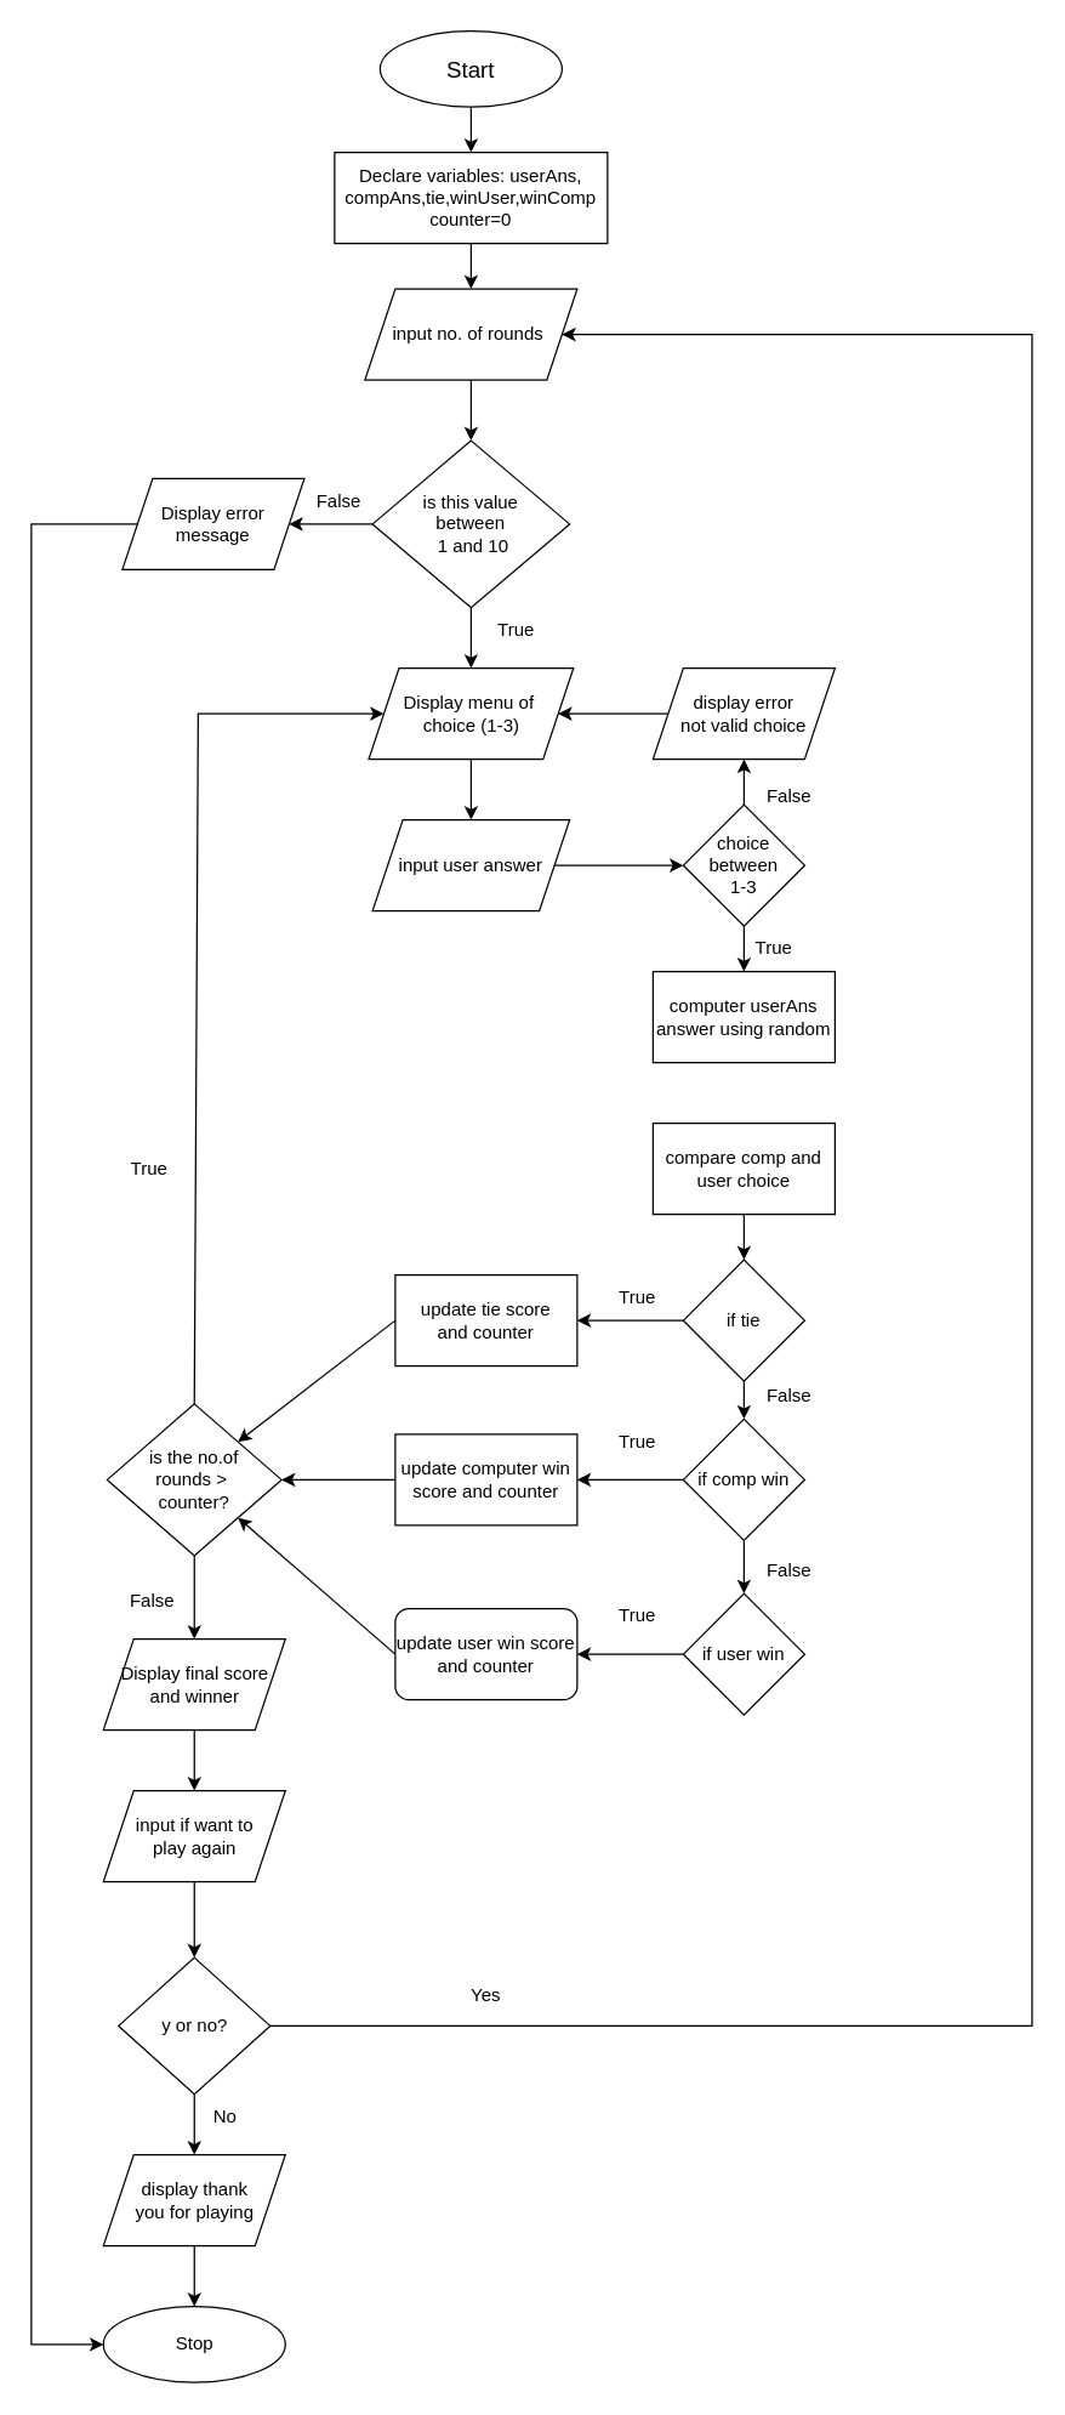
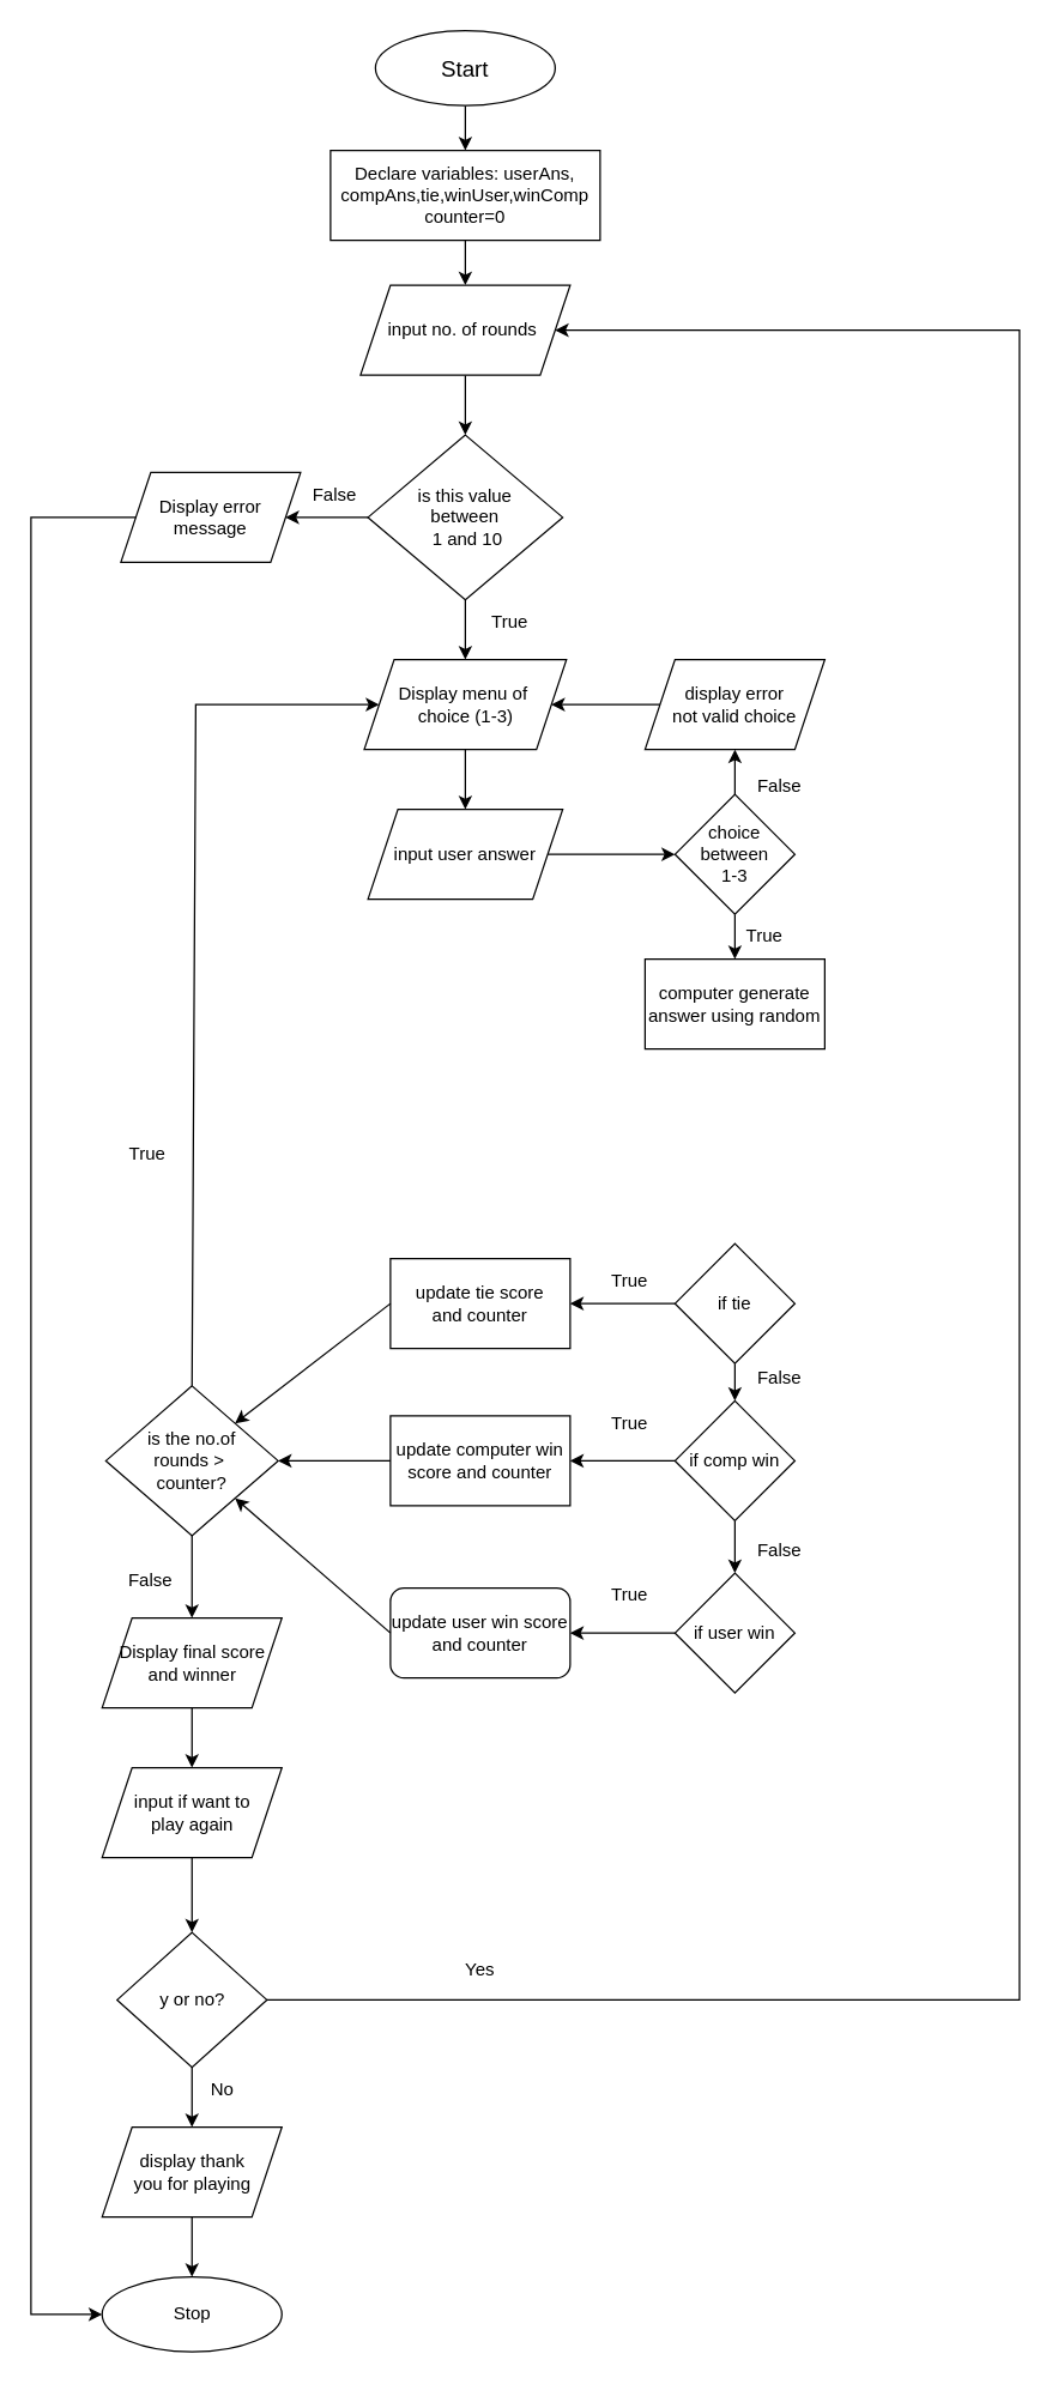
  <mxCell id="0" />
  <mxCell id="1" parent="0" />
  <mxCell id="2" value="" style="edgeStyle=orthogonalEdgeStyle;rounded=0;orthogonalLoop=1;jettySize=auto;html=1;" edge="1" parent="1" source="3" target="5"><mxGeometry relative="1" as="geometry" /></mxCell>
  <mxCell id="3" value="&lt;font style=&quot;font-size: 15px;&quot;&gt;Start&lt;/font&gt;" style="ellipse;whiteSpace=wrap;html=1;" vertex="1" parent="1"><mxGeometry x="250" y="20" width="120" height="50" as="geometry" /></mxCell>
  <mxCell id="4" value="" style="edgeStyle=orthogonalEdgeStyle;rounded=0;orthogonalLoop=1;jettySize=auto;html=1;" edge="1" parent="1" source="5" target="7"><mxGeometry relative="1" as="geometry" /></mxCell>
  <mxCell id="5" value="Declare variables: userAns, compAns,tie,winUser,winComp&lt;br&gt;counter=0" style="rounded=0;whiteSpace=wrap;html=1;" vertex="1" parent="1"><mxGeometry x="220" y="100" width="180" height="60" as="geometry" /></mxCell>
  <mxCell id="6" value="" style="edgeStyle=orthogonalEdgeStyle;rounded=0;orthogonalLoop=1;jettySize=auto;html=1;" edge="1" parent="1" source="7" target="10"><mxGeometry relative="1" as="geometry" /></mxCell>
  <mxCell id="7" value="input no. of rounds&amp;nbsp;" style="shape=parallelogram;perimeter=parallelogramPerimeter;whiteSpace=wrap;html=1;fixedSize=1;" vertex="1" parent="1"><mxGeometry x="240" y="190" width="140" height="60" as="geometry" /></mxCell>
  <mxCell id="8" value="" style="edgeStyle=orthogonalEdgeStyle;rounded=0;orthogonalLoop=1;jettySize=auto;html=1;" edge="1" parent="1" source="10" target="11"><mxGeometry relative="1" as="geometry" /></mxCell>
  <mxCell id="9" value="" style="edgeStyle=orthogonalEdgeStyle;rounded=0;orthogonalLoop=1;jettySize=auto;html=1;entryX=0.5;entryY=0;entryDx=0;entryDy=0;" edge="1" parent="1" source="10" target="16"><mxGeometry relative="1" as="geometry"><mxPoint x="310" y="430" as="targetPoint" /></mxGeometry></mxCell>
  <mxCell id="10" value="is this value &lt;br&gt;between&lt;br&gt;&amp;nbsp;1 and 10" style="rhombus;whiteSpace=wrap;html=1;" vertex="1" parent="1"><mxGeometry x="245" y="290" width="130" height="110" as="geometry" /></mxCell>
  <mxCell id="11" value="Display error&lt;br&gt;message" style="shape=parallelogram;perimeter=parallelogramPerimeter;whiteSpace=wrap;html=1;fixedSize=1;" vertex="1" parent="1"><mxGeometry x="80" y="315" width="120" height="60" as="geometry" /></mxCell>
  <mxCell id="12" value="" style="edgeStyle=orthogonalEdgeStyle;rounded=0;orthogonalLoop=1;jettySize=auto;html=1;" edge="1" parent="1" source="13" target="32"><mxGeometry relative="1" as="geometry" /></mxCell>
  <mxCell id="13" value="input user answer" style="shape=parallelogram;perimeter=parallelogramPerimeter;whiteSpace=wrap;html=1;fixedSize=1;" vertex="1" parent="1"><mxGeometry x="245" y="540" width="130" height="60" as="geometry" /></mxCell>
- <mxCell id="14" value="computer userAns answer using random" style="rounded=0;whiteSpace=wrap;html=1;" vertex="1" parent="1"><mxGeometry x="430" y="640" width="120" height="60" as="geometry" /></mxCell>
+ <mxCell id="14" value="computer generate answer using random" style="rounded=0;whiteSpace=wrap;html=1;" vertex="1" parent="1"><mxGeometry x="430" y="640" width="120" height="60" as="geometry" /></mxCell>
  <mxCell id="15" value="" style="edgeStyle=orthogonalEdgeStyle;rounded=0;orthogonalLoop=1;jettySize=auto;html=1;" edge="1" parent="1" source="16" target="13"><mxGeometry relative="1" as="geometry" /></mxCell>
  <mxCell id="16" value="Display menu of&amp;nbsp;&lt;br&gt;choice (1-3)" style="shape=parallelogram;perimeter=parallelogramPerimeter;whiteSpace=wrap;html=1;fixedSize=1;" vertex="1" parent="1"><mxGeometry x="242.5" y="440" width="135" height="60" as="geometry" /></mxCell>
  <mxCell id="17" value="" style="edgeStyle=orthogonalEdgeStyle;rounded=0;orthogonalLoop=1;jettySize=auto;html=1;" edge="1" parent="1" source="18" target="20"><mxGeometry relative="1" as="geometry" /></mxCell>
  <mxCell id="18" value="input if want to &lt;br&gt;play again" style="shape=parallelogram;perimeter=parallelogramPerimeter;whiteSpace=wrap;html=1;fixedSize=1;" vertex="1" parent="1"><mxGeometry x="67.5" y="1180" width="120" height="60" as="geometry" /></mxCell>
  <mxCell id="19" value="" style="edgeStyle=orthogonalEdgeStyle;rounded=0;orthogonalLoop=1;jettySize=auto;html=1;" edge="1" parent="1" source="20" target="22"><mxGeometry relative="1" as="geometry" /></mxCell>
  <mxCell id="20" value="y or no?" style="rhombus;whiteSpace=wrap;html=1;" vertex="1" parent="1"><mxGeometry x="77.5" y="1290" width="100" height="90" as="geometry" /></mxCell>
  <mxCell id="21" value="" style="edgeStyle=orthogonalEdgeStyle;rounded=0;orthogonalLoop=1;jettySize=auto;html=1;" edge="1" parent="1" source="22" target="24"><mxGeometry relative="1" as="geometry" /></mxCell>
  <mxCell id="22" value="display thank&lt;br&gt;you for playing" style="shape=parallelogram;perimeter=parallelogramPerimeter;whiteSpace=wrap;html=1;fixedSize=1;" vertex="1" parent="1"><mxGeometry x="67.5" y="1420" width="120" height="60" as="geometry" /></mxCell>
  <mxCell id="23" value="" style="endArrow=classic;html=1;rounded=0;exitX=1;exitY=0.5;exitDx=0;exitDy=0;entryX=1;entryY=0.5;entryDx=0;entryDy=0;" edge="1" parent="1" source="20" target="7"><mxGeometry width="50" height="50" relative="1" as="geometry"><mxPoint x="440" y="1060" as="sourcePoint" /><mxPoint x="500" y="210" as="targetPoint" /><Array as="points"><mxPoint x="680" y="1335" /><mxPoint x="680" y="640" /><mxPoint x="680" y="220" /></Array></mxGeometry></mxCell>
  <mxCell id="24" value="Stop" style="ellipse;whiteSpace=wrap;html=1;" vertex="1" parent="1"><mxGeometry x="67.5" y="1520" width="120" height="50" as="geometry" /></mxCell>
  <mxCell id="25" value="False" style="text;html=1;strokeColor=none;fillColor=none;align=center;verticalAlign=middle;whiteSpace=wrap;rounded=0;" vertex="1" parent="1"><mxGeometry x="192.5" y="315" width="60" height="30" as="geometry" /></mxCell>
  <mxCell id="26" value="" style="edgeStyle=orthogonalEdgeStyle;rounded=0;orthogonalLoop=1;jettySize=auto;html=1;" edge="1" parent="1" source="27" target="64"><mxGeometry relative="1" as="geometry" /></mxCell>
  <mxCell id="27" value="is the no.of&lt;br&gt;rounds &amp;gt;&amp;nbsp;&lt;br&gt;counter?" style="rhombus;whiteSpace=wrap;html=1;" vertex="1" parent="1"><mxGeometry x="70" y="925" width="115" height="100" as="geometry" /></mxCell>
- <mxCell id="28" value="" style="edgeStyle=orthogonalEdgeStyle;rounded=0;orthogonalLoop=1;jettySize=auto;html=1;" edge="1" parent="1" source="29" target="37"><mxGeometry relative="1" as="geometry" /></mxCell>
- <mxCell id="29" value="compare comp and user choice" style="rounded=0;whiteSpace=wrap;html=1;" vertex="1" parent="1"><mxGeometry x="430" y="740" width="120" height="60" as="geometry" /></mxCell>
  <mxCell id="30" value="" style="edgeStyle=orthogonalEdgeStyle;rounded=0;orthogonalLoop=1;jettySize=auto;html=1;" edge="1" parent="1" source="32" target="14"><mxGeometry relative="1" as="geometry" /></mxCell>
  <mxCell id="31" value="" style="edgeStyle=orthogonalEdgeStyle;rounded=0;orthogonalLoop=1;jettySize=auto;html=1;" edge="1" parent="1" source="32" target="34"><mxGeometry relative="1" as="geometry" /></mxCell>
  <mxCell id="32" value="choice&lt;br&gt;between&lt;br&gt;1-3" style="rhombus;whiteSpace=wrap;html=1;" vertex="1" parent="1"><mxGeometry x="450" y="530" width="80" height="80" as="geometry" /></mxCell>
  <mxCell id="33" value="" style="edgeStyle=orthogonalEdgeStyle;rounded=0;orthogonalLoop=1;jettySize=auto;html=1;" edge="1" parent="1" source="34" target="16"><mxGeometry relative="1" as="geometry" /></mxCell>
  <mxCell id="34" value="display error&lt;br&gt;not valid choice" style="shape=parallelogram;perimeter=parallelogramPerimeter;whiteSpace=wrap;html=1;fixedSize=1;" vertex="1" parent="1"><mxGeometry x="430" y="440" width="120" height="60" as="geometry" /></mxCell>
  <mxCell id="35" value="" style="edgeStyle=orthogonalEdgeStyle;rounded=0;orthogonalLoop=1;jettySize=auto;html=1;" edge="1" parent="1" source="37" target="40"><mxGeometry relative="1" as="geometry" /></mxCell>
  <mxCell id="36" value="" style="edgeStyle=orthogonalEdgeStyle;rounded=0;orthogonalLoop=1;jettySize=auto;html=1;" edge="1" parent="1" source="37" target="43"><mxGeometry relative="1" as="geometry" /></mxCell>
  <mxCell id="37" value="if tie" style="rhombus;whiteSpace=wrap;html=1;" vertex="1" parent="1"><mxGeometry x="450" y="830" width="80" height="80" as="geometry" /></mxCell>
  <mxCell id="38" value="" style="edgeStyle=orthogonalEdgeStyle;rounded=0;orthogonalLoop=1;jettySize=auto;html=1;" edge="1" parent="1" source="40" target="42"><mxGeometry relative="1" as="geometry" /></mxCell>
  <mxCell id="39" value="" style="edgeStyle=orthogonalEdgeStyle;rounded=0;orthogonalLoop=1;jettySize=auto;html=1;" edge="1" parent="1" source="40" target="44"><mxGeometry relative="1" as="geometry" /></mxCell>
  <mxCell id="40" value="if comp win" style="rhombus;whiteSpace=wrap;html=1;" vertex="1" parent="1"><mxGeometry x="450" y="935" width="80" height="80" as="geometry" /></mxCell>
  <mxCell id="41" value="" style="edgeStyle=orthogonalEdgeStyle;rounded=0;orthogonalLoop=1;jettySize=auto;html=1;" edge="1" parent="1" source="42" target="45"><mxGeometry relative="1" as="geometry" /></mxCell>
  <mxCell id="42" value="if user win" style="rhombus;whiteSpace=wrap;html=1;" vertex="1" parent="1"><mxGeometry x="450" y="1050" width="80" height="80" as="geometry" /></mxCell>
  <mxCell id="43" value="update tie score&lt;br&gt;and counter" style="rounded=0;whiteSpace=wrap;html=1;" vertex="1" parent="1"><mxGeometry x="260" y="840" width="120" height="60" as="geometry" /></mxCell>
  <mxCell id="44" value="update computer win score and counter" style="rounded=0;whiteSpace=wrap;html=1;" vertex="1" parent="1"><mxGeometry x="260" y="945" width="120" height="60" as="geometry" /></mxCell>
  <mxCell id="45" value="update user win score and counter" style="whiteSpace=wrap;html=1;rounded=1;" vertex="1" parent="1"><mxGeometry x="260" y="1060" width="120" height="60" as="geometry" /></mxCell>
  <mxCell id="46" value="" style="endArrow=classic;html=1;rounded=0;exitX=0;exitY=0.5;exitDx=0;exitDy=0;entryX=1;entryY=0;entryDx=0;entryDy=0;" edge="1" parent="1" source="43" target="27"><mxGeometry width="50" height="50" relative="1" as="geometry"><mxPoint x="330" y="790" as="sourcePoint" /><mxPoint x="380" y="740" as="targetPoint" /></mxGeometry></mxCell>
  <mxCell id="47" value="" style="endArrow=classic;html=1;rounded=0;exitX=0;exitY=0.5;exitDx=0;exitDy=0;entryX=1;entryY=0.5;entryDx=0;entryDy=0;" edge="1" parent="1" source="44" target="27"><mxGeometry width="50" height="50" relative="1" as="geometry"><mxPoint x="330" y="790" as="sourcePoint" /><mxPoint x="380" y="740" as="targetPoint" /></mxGeometry></mxCell>
  <mxCell id="48" value="" style="endArrow=classic;html=1;rounded=0;exitX=0;exitY=0.5;exitDx=0;exitDy=0;entryX=1;entryY=1;entryDx=0;entryDy=0;" edge="1" parent="1" source="45" target="27"><mxGeometry width="50" height="50" relative="1" as="geometry"><mxPoint x="330" y="790" as="sourcePoint" /><mxPoint x="380" y="740" as="targetPoint" /></mxGeometry></mxCell>
  <mxCell id="49" value="" style="endArrow=classic;html=1;rounded=0;exitX=0.5;exitY=0;exitDx=0;exitDy=0;entryX=0;entryY=0.5;entryDx=0;entryDy=0;" edge="1" parent="1" source="27" target="16"><mxGeometry width="50" height="50" relative="1" as="geometry"><mxPoint x="130" y="900" as="sourcePoint" /><mxPoint x="130" y="440" as="targetPoint" /><Array as="points"><mxPoint x="130" y="470" /></Array></mxGeometry></mxCell>
  <mxCell id="50" value="" style="endArrow=classic;html=1;rounded=0;exitX=0;exitY=0.5;exitDx=0;exitDy=0;entryX=0;entryY=0.5;entryDx=0;entryDy=0;" edge="1" parent="1" source="11" target="24"><mxGeometry width="50" height="50" relative="1" as="geometry"><mxPoint x="40" y="570" as="sourcePoint" /><mxPoint x="380" y="940" as="targetPoint" /><Array as="points"><mxPoint x="20" y="345" /><mxPoint x="20" y="1545" /></Array></mxGeometry></mxCell>
  <mxCell id="51" value="True" style="text;html=1;strokeColor=none;fillColor=none;align=center;verticalAlign=middle;whiteSpace=wrap;rounded=0;" vertex="1" parent="1"><mxGeometry x="310" y="400" width="60" height="30" as="geometry" /></mxCell>
  <mxCell id="52" value="False" style="text;html=1;strokeColor=none;fillColor=none;align=center;verticalAlign=middle;whiteSpace=wrap;rounded=0;" vertex="1" parent="1"><mxGeometry x="490" y="510" width="60" height="30" as="geometry" /></mxCell>
  <mxCell id="53" value="True" style="text;html=1;strokeColor=none;fillColor=none;align=center;verticalAlign=middle;whiteSpace=wrap;rounded=0;" vertex="1" parent="1"><mxGeometry x="480" y="610" width="60" height="30" as="geometry" /></mxCell>
  <mxCell id="54" value="True" style="text;html=1;strokeColor=none;fillColor=none;align=center;verticalAlign=middle;whiteSpace=wrap;rounded=0;" vertex="1" parent="1"><mxGeometry x="390" y="840" width="60" height="30" as="geometry" /></mxCell>
  <mxCell id="55" value="True" style="text;html=1;strokeColor=none;fillColor=none;align=center;verticalAlign=middle;whiteSpace=wrap;rounded=0;" vertex="1" parent="1"><mxGeometry x="390" y="935" width="60" height="30" as="geometry" /></mxCell>
  <mxCell id="56" value="True" style="text;html=1;strokeColor=none;fillColor=none;align=center;verticalAlign=middle;whiteSpace=wrap;rounded=0;" vertex="1" parent="1"><mxGeometry x="390" y="1050" width="60" height="30" as="geometry" /></mxCell>
  <mxCell id="57" value="False" style="text;html=1;strokeColor=none;fillColor=none;align=center;verticalAlign=middle;whiteSpace=wrap;rounded=0;" vertex="1" parent="1"><mxGeometry x="490" y="905" width="60" height="30" as="geometry" /></mxCell>
  <mxCell id="58" value="False" style="text;html=1;strokeColor=none;fillColor=none;align=center;verticalAlign=middle;whiteSpace=wrap;rounded=0;" vertex="1" parent="1"><mxGeometry x="490" y="1020" width="60" height="30" as="geometry" /></mxCell>
  <mxCell id="59" value="True" style="text;html=1;strokeColor=none;fillColor=none;align=center;verticalAlign=middle;whiteSpace=wrap;rounded=0;" vertex="1" parent="1"><mxGeometry x="67.5" y="755" width="60" height="30" as="geometry" /></mxCell>
  <mxCell id="60" value="False" style="text;html=1;strokeColor=none;fillColor=none;align=center;verticalAlign=middle;whiteSpace=wrap;rounded=0;" vertex="1" parent="1"><mxGeometry x="70" y="1040" width="60" height="30" as="geometry" /></mxCell>
  <mxCell id="61" value="Yes" style="text;html=1;strokeColor=none;fillColor=none;align=center;verticalAlign=middle;whiteSpace=wrap;rounded=0;" vertex="1" parent="1"><mxGeometry x="290" y="1300" width="60" height="30" as="geometry" /></mxCell>
  <mxCell id="62" value="No" style="text;html=1;strokeColor=none;fillColor=none;align=center;verticalAlign=middle;whiteSpace=wrap;rounded=0;" vertex="1" parent="1"><mxGeometry x="117.5" y="1380" width="60" height="30" as="geometry" /></mxCell>
  <mxCell id="63" value="" style="edgeStyle=orthogonalEdgeStyle;rounded=0;orthogonalLoop=1;jettySize=auto;html=1;" edge="1" parent="1" source="64" target="18"><mxGeometry relative="1" as="geometry" /></mxCell>
  <mxCell id="64" value="Display final score&lt;br&gt;and winner" style="shape=parallelogram;perimeter=parallelogramPerimeter;whiteSpace=wrap;html=1;fixedSize=1;" vertex="1" parent="1"><mxGeometry x="67.5" y="1080" width="120" height="60" as="geometry" /></mxCell>
